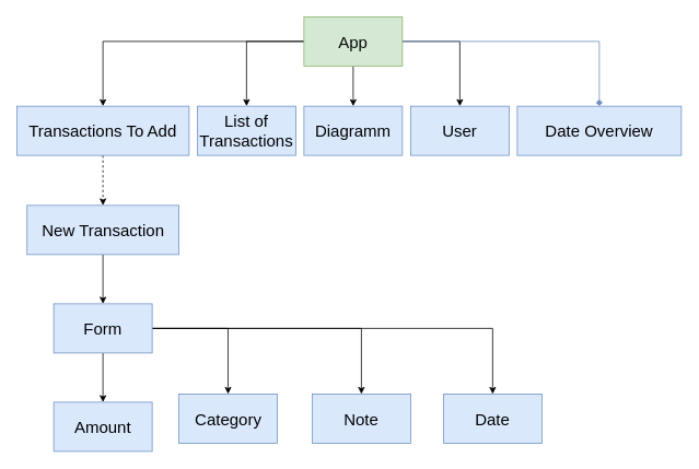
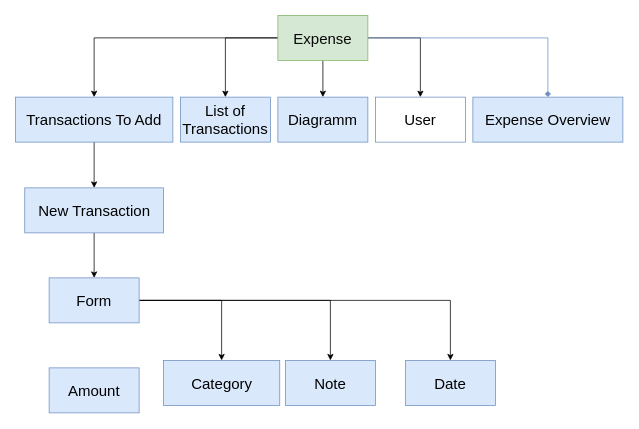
  <mxCell id="0" />
  <mxCell id="1" parent="0" />
  <mxCell id="2" style="edgeStyle=orthogonalEdgeStyle;rounded=0;orthogonalLoop=1;jettySize=auto;html=1;fontSize=20;fontColor=#080808;" parent="1" source="7" target="8" edge="1"><mxGeometry relative="1" as="geometry"><mxPoint x="430" y="110" as="targetPoint" /></mxGeometry></mxCell>
  <mxCell id="3" style="edgeStyle=orthogonalEdgeStyle;rounded=0;orthogonalLoop=1;jettySize=auto;html=1;entryX=0.5;entryY=0;entryDx=0;entryDy=0;fontSize=20;fontColor=#080808;fillColor=#dae8fc;strokeColor=#6c8ebf;endArrow=diamond;" parent="1" source="7" target="9" edge="1"><mxGeometry relative="1" as="geometry" /></mxCell>
  <mxCell id="4" style="edgeStyle=orthogonalEdgeStyle;rounded=0;orthogonalLoop=1;jettySize=auto;html=1;fontSize=20;fontColor=#080808;" parent="1" source="7" target="11" edge="1"><mxGeometry relative="1" as="geometry" /></mxCell>
  <mxCell id="5" style="edgeStyle=orthogonalEdgeStyle;rounded=0;orthogonalLoop=1;jettySize=auto;html=1;fontSize=20;fontColor=#080808;" parent="1" source="7" target="19" edge="1"><mxGeometry relative="1" as="geometry" /></mxCell>
  <mxCell id="6" style="edgeStyle=orthogonalEdgeStyle;rounded=0;orthogonalLoop=1;jettySize=auto;html=1;fontSize=20;fontColor=#080808;" parent="1" source="7" target="20" edge="1"><mxGeometry relative="1" as="geometry" /></mxCell>
- <mxCell id="7" value="&lt;font color=&quot;#080808&quot; style=&quot;font-size: 20px;&quot;&gt;App&lt;/font&gt;" style="rounded=0;whiteSpace=wrap;html=1;fillColor=#d5e8d4;strokeColor=#82b366;" parent="1" vertex="1"><mxGeometry x="370" y="20" width="120" height="60" as="geometry" /></mxCell>
- <mxCell id="8" value="User" style="rounded=0;whiteSpace=wrap;html=1;fontSize=20;fillColor=#dae8fc;strokeColor=#6c8ebf;" parent="1" vertex="1"><mxGeometry x="500" y="129" width="120" height="60" as="geometry" /></mxCell>
- <mxCell id="9" value="Date Overview" style="rounded=0;whiteSpace=wrap;html=1;fontSize=20;fillColor=#dae8fc;strokeColor=#6c8ebf;" parent="1" vertex="1"><mxGeometry x="630" y="129" width="200" height="60" as="geometry" /></mxCell>
- <mxCell id="10" value="" style="edgeStyle=orthogonalEdgeStyle;rounded=0;orthogonalLoop=1;jettySize=auto;html=1;fontSize=20;fontColor=#080808;dashed=1;" parent="1" source="11" target="13" edge="1"><mxGeometry relative="1" as="geometry" /></mxCell>
+ <mxCell id="7" value="&lt;font color=&quot;#080808&quot; style=&quot;font-size: 20px;&quot;&gt;Expense&lt;/font&gt;" style="rounded=0;whiteSpace=wrap;html=1;fillColor=#d5e8d4;strokeColor=#82b366;" parent="1" vertex="1"><mxGeometry x="370" y="20" width="120" height="60" as="geometry" /></mxCell>
+ <mxCell id="8" value="User" style="rounded=0;whiteSpace=wrap;html=1;fontSize=20;fillColor=#ffffff;strokeColor=#6c8ebf;" parent="1" vertex="1"><mxGeometry x="500" y="129" width="120" height="60" as="geometry" /></mxCell>
+ <mxCell id="9" value="Expense Overview" style="rounded=0;whiteSpace=wrap;html=1;fontSize=20;fillColor=#dae8fc;strokeColor=#6c8ebf;" parent="1" vertex="1"><mxGeometry x="630" y="129" width="200" height="60" as="geometry" /></mxCell>
+ <mxCell id="10" value="" style="edgeStyle=orthogonalEdgeStyle;rounded=0;orthogonalLoop=1;jettySize=auto;html=1;fontSize=20;fontColor=#080808;" parent="1" source="11" target="13" edge="1"><mxGeometry relative="1" as="geometry" /></mxCell>
  <mxCell id="11" value="Transactions To Add" style="rounded=0;whiteSpace=wrap;html=1;fontSize=20;fillColor=#dae8fc;strokeColor=#6c8ebf;" parent="1" vertex="1"><mxGeometry x="20" y="129" width="210" height="60" as="geometry" /></mxCell>
  <mxCell id="12" value="" style="edgeStyle=orthogonalEdgeStyle;rounded=0;orthogonalLoop=1;jettySize=auto;html=1;fontSize=20;fontColor=#080808;" parent="1" source="13" target="18" edge="1"><mxGeometry relative="1" as="geometry" /></mxCell>
  <mxCell id="13" value="New Transaction" style="whiteSpace=wrap;html=1;fontSize=20;fillColor=#dae8fc;strokeColor=#6c8ebf;rounded=0;" parent="1" vertex="1"><mxGeometry x="32.5" y="250" width="185" height="60" as="geometry" /></mxCell>
- <mxCell id="14" value="" style="edgeStyle=orthogonalEdgeStyle;rounded=0;orthogonalLoop=1;jettySize=auto;html=1;" parent="1" source="18" target="21" edge="1"><mxGeometry relative="1" as="geometry" /></mxCell>
  <mxCell id="15" value="" style="edgeStyle=orthogonalEdgeStyle;rounded=0;orthogonalLoop=1;jettySize=auto;html=1;" parent="1" source="18" target="22" edge="1"><mxGeometry relative="1" as="geometry" /></mxCell>
  <mxCell id="16" style="edgeStyle=orthogonalEdgeStyle;rounded=0;orthogonalLoop=1;jettySize=auto;html=1;fontSize=20;" parent="1" source="18" target="23" edge="1"><mxGeometry relative="1" as="geometry" /></mxCell>
  <mxCell id="17" style="edgeStyle=orthogonalEdgeStyle;rounded=0;orthogonalLoop=1;jettySize=auto;html=1;entryX=0.5;entryY=0;entryDx=0;entryDy=0;fontSize=20;" parent="1" source="18" target="24" edge="1"><mxGeometry relative="1" as="geometry" /></mxCell>
  <mxCell id="18" value="Form" style="rounded=0;whiteSpace=wrap;html=1;fontSize=20;fillColor=#dae8fc;strokeColor=#6c8ebf;" parent="1" vertex="1"><mxGeometry x="65" y="370" width="120" height="60" as="geometry" /></mxCell>
  <mxCell id="19" value="Diagramm" style="rounded=0;whiteSpace=wrap;html=1;fontSize=20;fillColor=#dae8fc;strokeColor=#6c8ebf;" parent="1" vertex="1"><mxGeometry x="370" y="129" width="120" height="60" as="geometry" /></mxCell>
  <mxCell id="20" value="List of Transactions" style="rounded=0;whiteSpace=wrap;html=1;fontSize=20;fillColor=#dae8fc;strokeColor=#6c8ebf;" parent="1" vertex="1"><mxGeometry x="240" y="129" width="120" height="60" as="geometry" /></mxCell>
  <mxCell id="21" value="Amount" style="rounded=0;whiteSpace=wrap;html=1;fontSize=20;fillColor=#dae8fc;strokeColor=#6c8ebf;" parent="1" vertex="1"><mxGeometry x="65" y="490" width="120" height="60" as="geometry" /></mxCell>
- <mxCell id="22" value="Category" style="rounded=0;whiteSpace=wrap;html=1;fontSize=20;fillColor=#dae8fc;strokeColor=#6c8ebf;" parent="1" vertex="1"><mxGeometry x="217.5" y="480" width="120" height="60" as="geometry" /></mxCell>
+ <mxCell id="22" value="Category" style="rounded=0;whiteSpace=wrap;html=1;fontSize=20;fillColor=#dae8fc;strokeColor=#6c8ebf;" parent="1" vertex="1"><mxGeometry x="217.5" y="480" width="155" height="60" as="geometry" /></mxCell>
  <mxCell id="23" value="&lt;font style=&quot;font-size: 20px;&quot;&gt;Note&lt;/font&gt;" style="rounded=0;whiteSpace=wrap;html=1;fillColor=#dae8fc;strokeColor=#6c8ebf;" parent="1" vertex="1"><mxGeometry x="380" y="480" width="120" height="60" as="geometry" /></mxCell>
  <mxCell id="24" value="Date" style="rounded=0;whiteSpace=wrap;html=1;fontSize=20;fillColor=#dae8fc;strokeColor=#6c8ebf;" parent="1" vertex="1"><mxGeometry x="540" y="480" width="120" height="60" as="geometry" /></mxCell>
